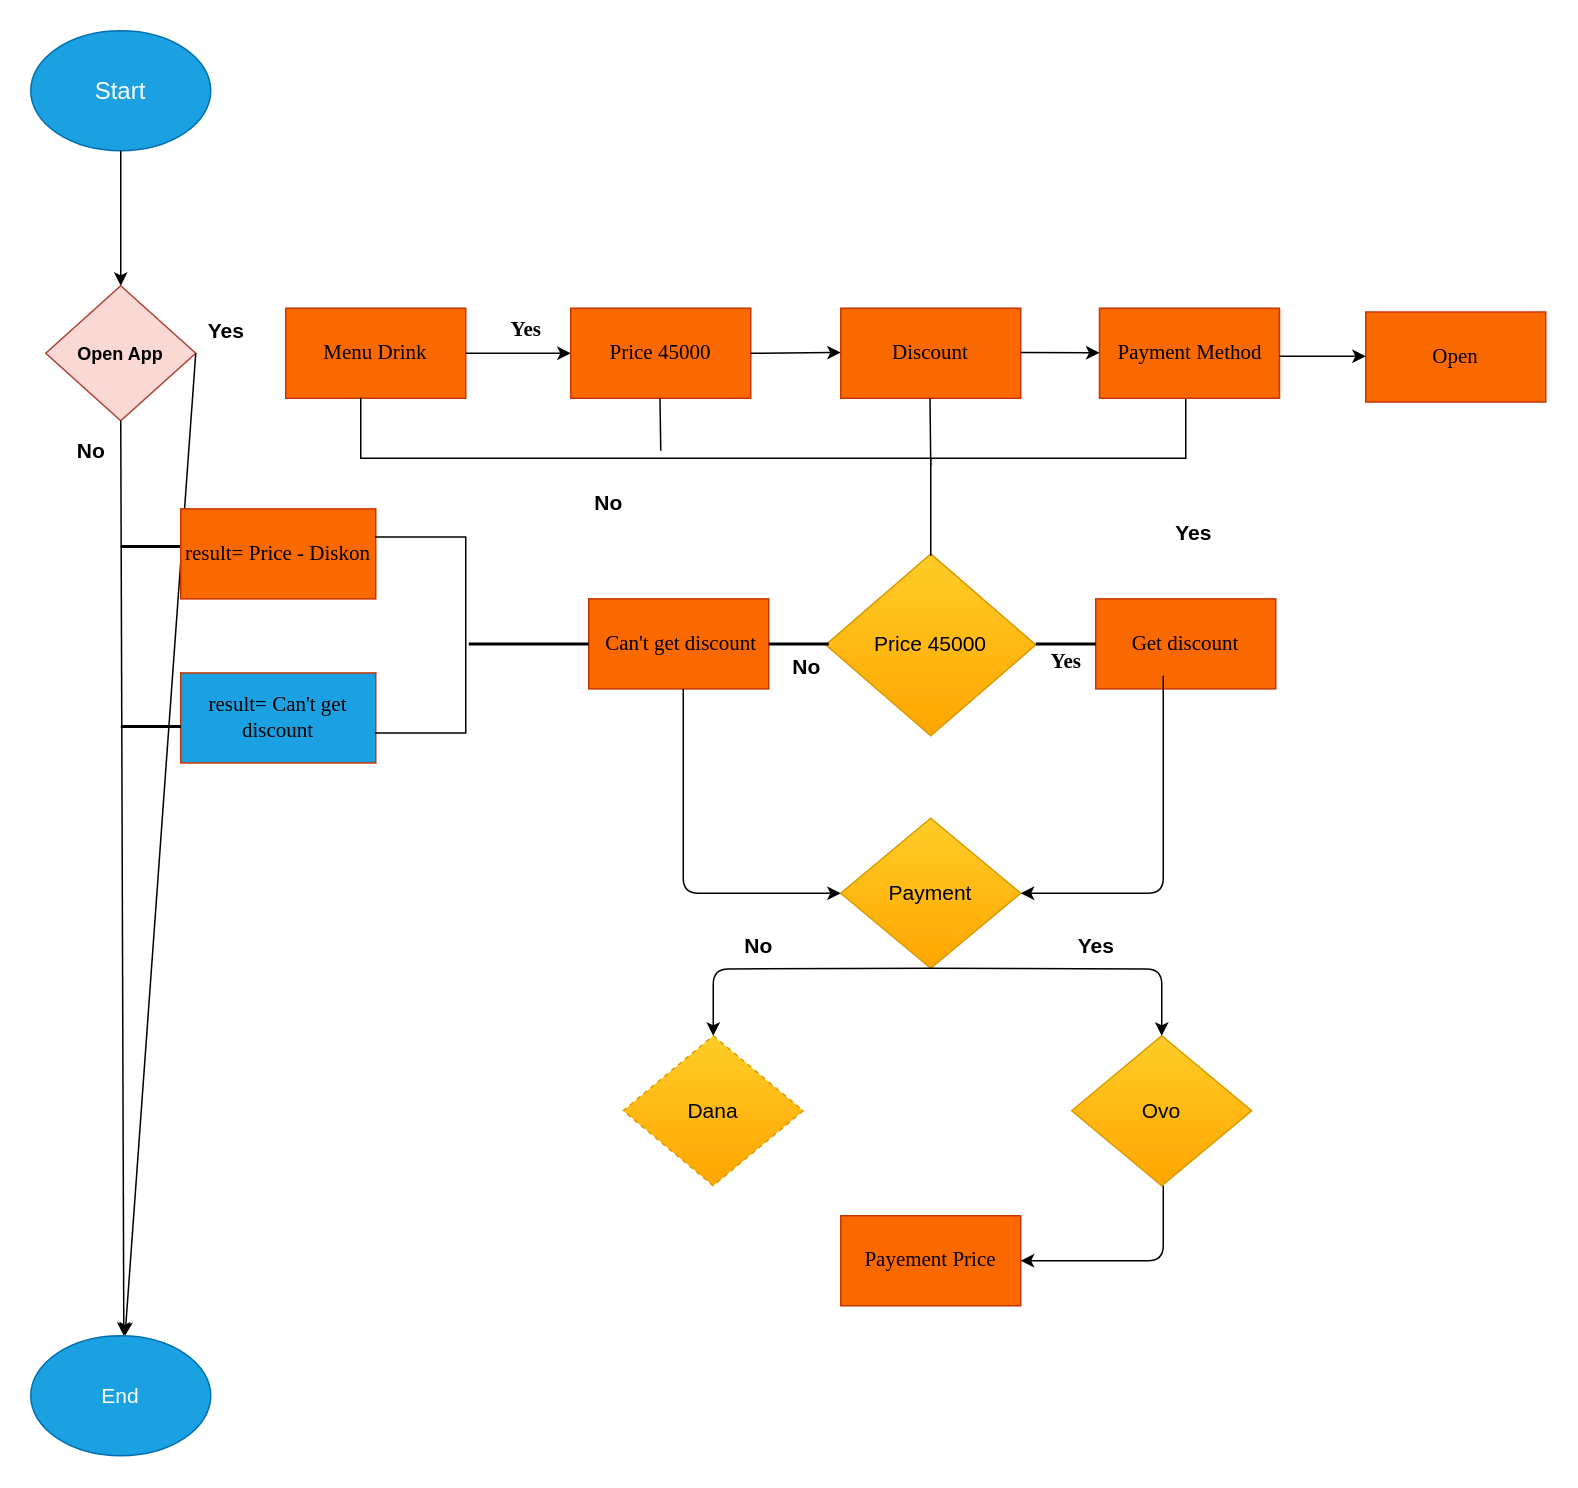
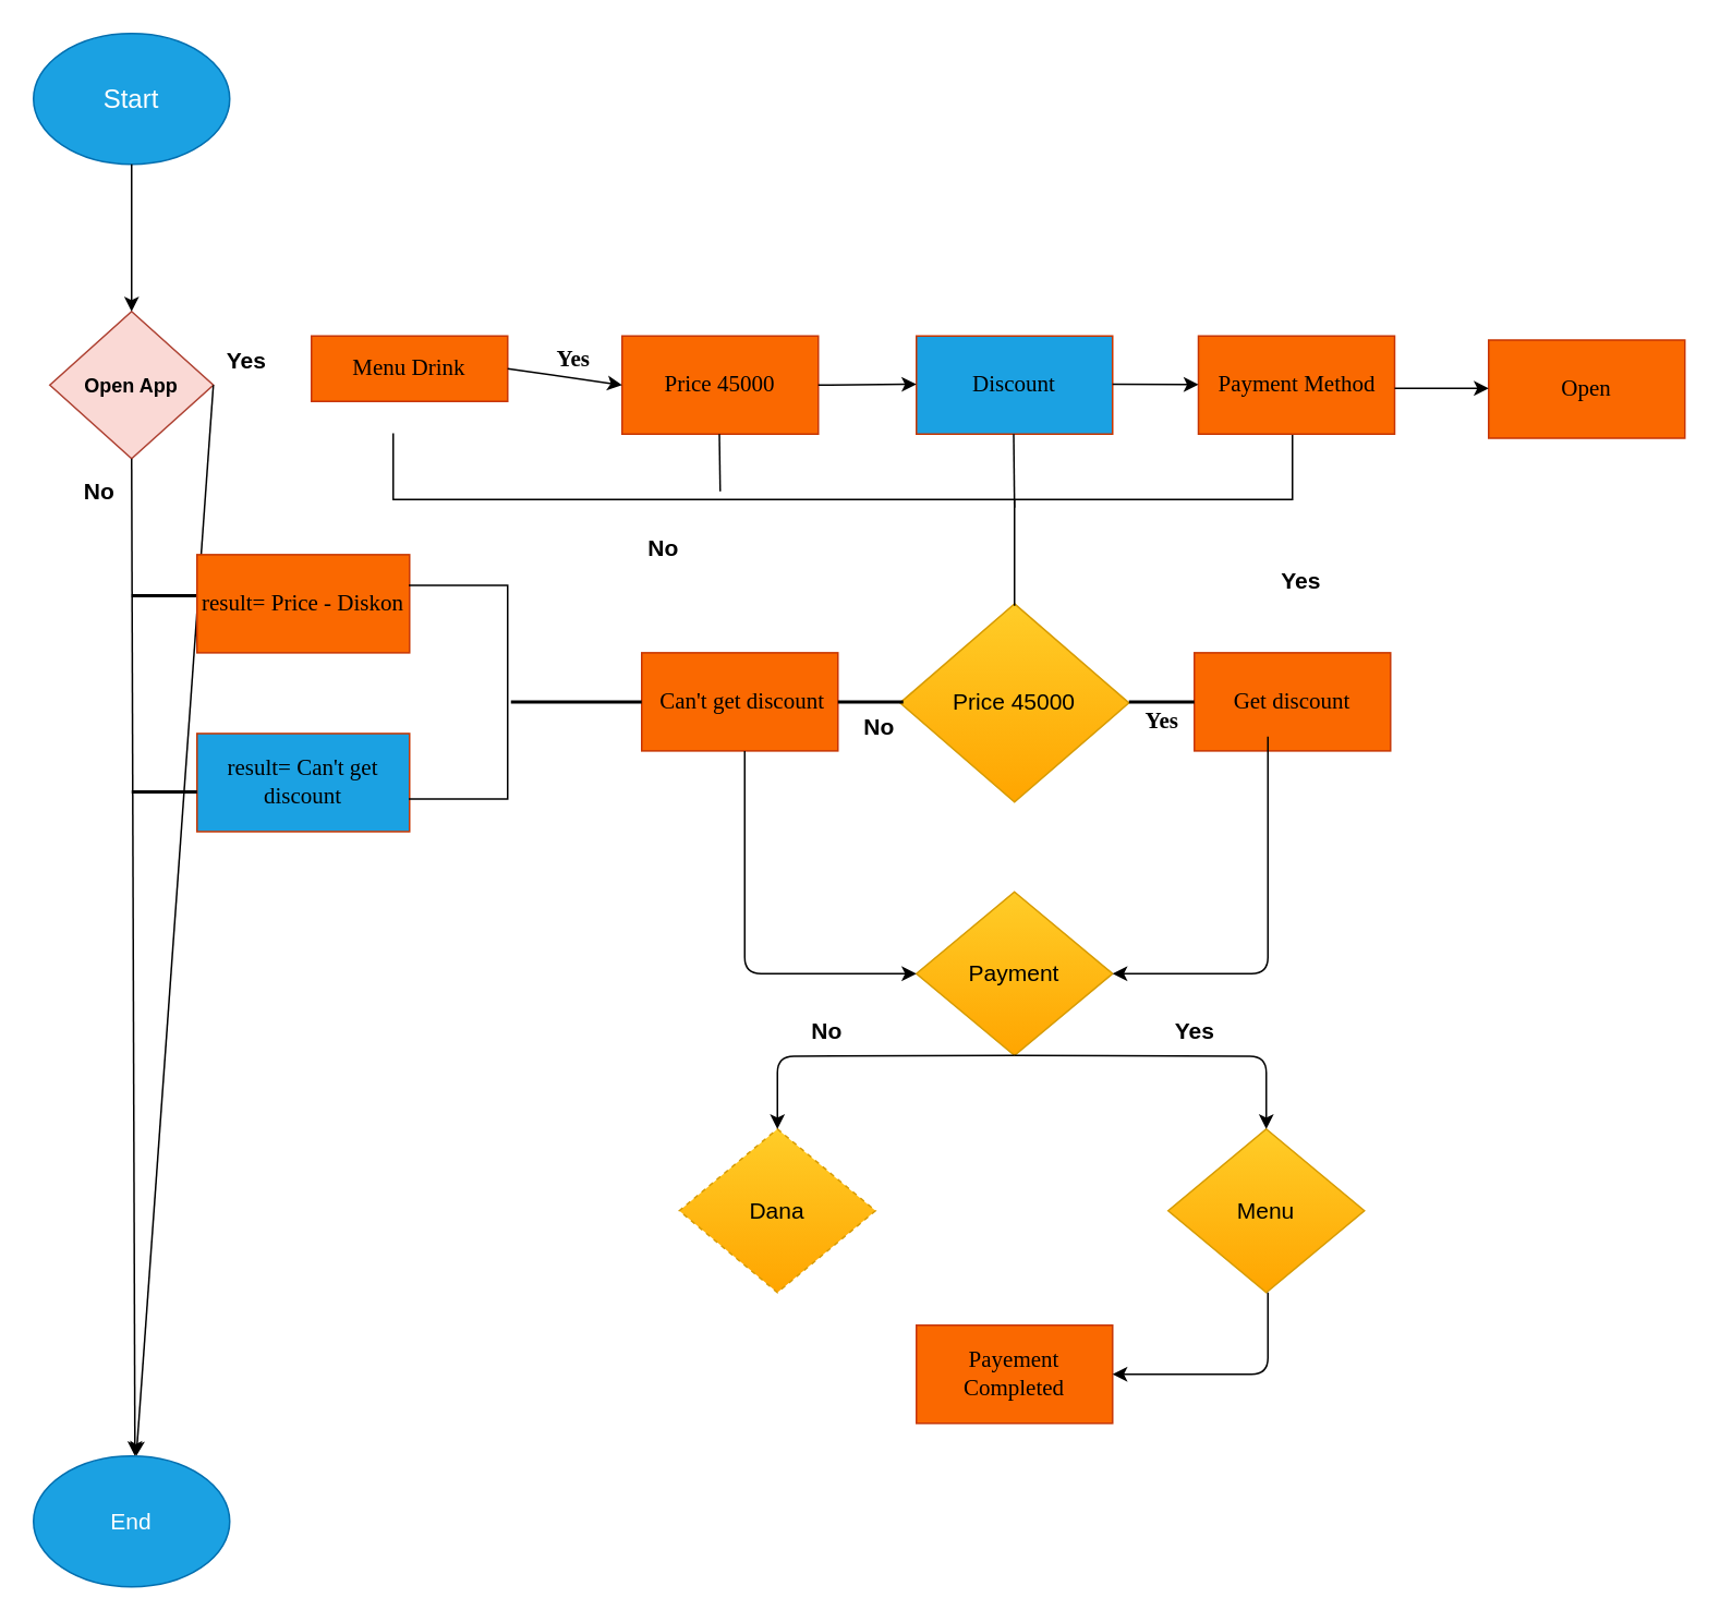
  <mxCell id="0" />
  <mxCell id="1" parent="0" />
  <mxCell id="2" value="&lt;font size=&quot;3&quot;&gt;Start&lt;br&gt;&lt;/font&gt;" style="ellipse;whiteSpace=wrap;html=1;fillColor=#1ba1e2;strokeColor=#006EAF;align=center;fontColor=#ffffff;" vertex="1" parent="1"><mxGeometry x="20" y="20" width="120" height="80" as="geometry" /></mxCell>
  <mxCell id="3" value="&lt;span style=&quot;font-size: 12px&quot;&gt;&lt;b&gt;Open App&lt;/b&gt;&lt;/span&gt;" style="rhombus;whiteSpace=wrap;html=1;fontSize=14;fillColor=#fad9d5;strokeColor=#ae4132;align=center;" vertex="1" parent="1"><mxGeometry x="30" y="190" width="100" height="90" as="geometry" /></mxCell>
  <mxCell id="4" value="" style="endArrow=classic;html=1;fontSize=14;entryX=0.5;entryY=0;entryDx=0;entryDy=0;" edge="1" parent="1" target="3"><mxGeometry width="50" height="50" relative="1" as="geometry"><mxPoint x="80" y="100" as="sourcePoint" /><mxPoint x="60" y="190" as="targetPoint" /></mxGeometry></mxCell>
  <mxCell id="5" value="&lt;b&gt;No&lt;/b&gt;" style="text;html=1;align=center;verticalAlign=middle;resizable=0;points=[];autosize=1;strokeColor=none;fillColor=none;fontSize=14;" vertex="1" parent="1"><mxGeometry x="45" y="290" width="30" height="20" as="geometry" /></mxCell>
  <mxCell id="6" value="&lt;b&gt;Yes&lt;/b&gt;" style="text;html=1;align=center;verticalAlign=middle;resizable=0;points=[];autosize=1;strokeColor=none;fillColor=none;fontSize=14;" vertex="1" parent="1"><mxGeometry x="130" y="210" width="40" height="20" as="geometry" /></mxCell>
  <mxCell id="7" value="" style="endArrow=classic;html=1;fontSize=14;exitX=1;exitY=0.5;exitDx=0;exitDy=0;" edge="1" parent="1" source="3" target="40"><mxGeometry width="50" height="50" relative="1" as="geometry"><mxPoint x="160" y="250" as="sourcePoint" /><mxPoint x="160" y="235" as="targetPoint" /></mxGeometry></mxCell>
- <mxCell id="8" value="Menu Drink" style="rounded=0;whiteSpace=wrap;html=1;fontFamily=Verdana;fontSize=14;fillColor=#fa6800;strokeColor=#C73500;fontColor=#000000;" vertex="1" parent="1"><mxGeometry x="190" y="205" width="120" height="60" as="geometry" /></mxCell>
+ <mxCell id="8" value="Menu Drink" style="rounded=0;whiteSpace=wrap;html=1;fontFamily=Verdana;fontSize=14;fillColor=#fa6800;strokeColor=#C73500;fontColor=#000000;" vertex="1" parent="1"><mxGeometry x="190" y="205" width="120" height="40" as="geometry" /></mxCell>
  <mxCell id="9" value="Price 45000" style="rounded=0;whiteSpace=wrap;html=1;fontFamily=Verdana;fontSize=14;fillColor=#fa6800;strokeColor=#C73500;fontColor=#000000;" vertex="1" parent="1"><mxGeometry x="380" y="205" width="120" height="60" as="geometry" /></mxCell>
  <mxCell id="10" value="&lt;b&gt;Yes&lt;/b&gt;" style="text;html=1;align=center;verticalAlign=middle;resizable=0;points=[];autosize=1;strokeColor=none;fillColor=none;fontSize=14;fontFamily=Verdana;" vertex="1" parent="1"><mxGeometry x="330" y="210" width="40" height="20" as="geometry" /></mxCell>
  <mxCell id="11" value="" style="endArrow=classic;html=1;fontSize=14;exitX=1;exitY=0.5;exitDx=0;exitDy=0;" edge="1" parent="1" source="8"><mxGeometry width="50" height="50" relative="1" as="geometry"><mxPoint x="360" y="235" as="sourcePoint" /><mxPoint x="380" y="235" as="targetPoint" /></mxGeometry></mxCell>
  <mxCell id="12" value="Price 45000" style="rhombus;whiteSpace=wrap;html=1;fontSize=14;fillColor=#ffcd28;strokeColor=#d79b00;gradientColor=#ffa500;" vertex="1" parent="1"><mxGeometry x="550" y="368.75" width="140" height="121.25" as="geometry" /></mxCell>
  <mxCell id="13" value="&lt;b&gt;Yes&lt;/b&gt;" style="text;html=1;align=center;verticalAlign=middle;resizable=0;points=[];autosize=1;strokeColor=none;fillColor=none;fontSize=14;" vertex="1" parent="1"><mxGeometry x="775" y="345" width="40" height="20" as="geometry" /></mxCell>
  <mxCell id="14" value="&lt;b&gt;No&lt;/b&gt;" style="text;html=1;align=center;verticalAlign=middle;resizable=0;points=[];autosize=1;strokeColor=none;fillColor=none;fontSize=14;" vertex="1" parent="1"><mxGeometry x="390" y="325" width="30" height="20" as="geometry" /></mxCell>
  <mxCell id="15" value="" style="shape=partialRectangle;whiteSpace=wrap;html=1;bottom=1;right=1;left=1;top=0;fillColor=none;routingCenterX=-0.5;fontSize=14;" vertex="1" parent="1"><mxGeometry x="240" y="265" width="550" height="40" as="geometry" /></mxCell>
  <mxCell id="16" value="" style="group" vertex="1" connectable="0" parent="1"><mxGeometry x="392" y="398.75" width="180" height="60" as="geometry" /></mxCell>
  <mxCell id="17" value="&amp;nbsp;Can't get discount" style="rounded=0;whiteSpace=wrap;html=1;fontFamily=Verdana;fontSize=14;fillColor=#fa6800;strokeColor=#C73500;fontColor=#000000;" vertex="1" parent="16"><mxGeometry width="120" height="60" as="geometry" /></mxCell>
  <mxCell id="18" value="" style="line;strokeWidth=2;html=1;fontFamily=Verdana;fontSize=10;" vertex="1" parent="16"><mxGeometry x="120" y="25" width="40" height="10" as="geometry" /></mxCell>
  <mxCell id="19" value="&lt;b&gt;No&lt;/b&gt;" style="text;html=1;align=center;verticalAlign=middle;resizable=0;points=[];autosize=1;strokeColor=none;fillColor=none;fontSize=14;" vertex="1" parent="16"><mxGeometry x="130" y="35" width="30" height="20" as="geometry" /></mxCell>
  <mxCell id="20" value="" style="group" vertex="1" connectable="0" parent="1"><mxGeometry x="690" y="398.75" width="177" height="60" as="geometry" /></mxCell>
  <mxCell id="21" value="Get discount" style="rounded=0;whiteSpace=wrap;html=1;fontFamily=Verdana;fontSize=14;fillColor=#fa6800;strokeColor=#C73500;fontColor=#000000;" vertex="1" parent="20"><mxGeometry x="40" width="120" height="60" as="geometry" /></mxCell>
  <mxCell id="22" value="" style="line;strokeWidth=2;html=1;fontFamily=Verdana;fontSize=10;" vertex="1" parent="20"><mxGeometry y="27.5" width="40" height="5" as="geometry" /></mxCell>
  <mxCell id="23" value="&lt;b&gt;Yes&lt;/b&gt;" style="text;html=1;align=center;verticalAlign=middle;resizable=0;points=[];autosize=1;strokeColor=none;fillColor=none;fontSize=14;fontFamily=Verdana;" vertex="1" parent="20"><mxGeometry y="32.5" width="40" height="20" as="geometry" /></mxCell>
  <mxCell id="24" value="Payment Method" style="rounded=0;whiteSpace=wrap;html=1;fontFamily=Verdana;fontSize=14;fillColor=#fa6800;strokeColor=#C73500;fontColor=#000000;" vertex="1" parent="1"><mxGeometry x="732.5" y="205" width="120" height="60" as="geometry" /></mxCell>
- <mxCell id="25" value="Discount" style="rounded=0;whiteSpace=wrap;html=1;fontFamily=Verdana;fontSize=14;fillColor=#fa6800;strokeColor=#C73500;fontColor=#000000;" vertex="1" parent="1"><mxGeometry x="560" y="205" width="120" height="60" as="geometry" /></mxCell>
+ <mxCell id="25" value="Discount" style="rounded=0;whiteSpace=wrap;html=1;fontFamily=Verdana;fontSize=14;fillColor=#1ba1e2;strokeColor=#C73500;fontColor=#000000;" vertex="1" parent="1"><mxGeometry x="560" y="205" width="120" height="60" as="geometry" /></mxCell>
  <mxCell id="26" value="" style="endArrow=classic;html=1;fontSize=14;" edge="1" parent="1"><mxGeometry width="50" height="50" relative="1" as="geometry"><mxPoint x="500" y="235" as="sourcePoint" /><mxPoint x="560" y="234.5" as="targetPoint" /></mxGeometry></mxCell>
  <mxCell id="27" value="" style="endArrow=classic;html=1;fontSize=14;exitX=1;exitY=0.5;exitDx=0;exitDy=0;" edge="1" parent="1" target="24"><mxGeometry width="50" height="50" relative="1" as="geometry"><mxPoint x="680" y="234.5" as="sourcePoint" /><mxPoint x="730" y="235" as="targetPoint" /></mxGeometry></mxCell>
  <mxCell id="28" value="" style="endArrow=none;html=1;fontSize=14;" edge="1" parent="1"><mxGeometry width="50" height="50" relative="1" as="geometry"><mxPoint x="620" y="310" as="sourcePoint" /><mxPoint x="619.5" y="265" as="targetPoint" /></mxGeometry></mxCell>
  <mxCell id="29" value="" style="endArrow=none;html=1;fontSize=14;" edge="1" parent="1"><mxGeometry width="50" height="50" relative="1" as="geometry"><mxPoint x="440" y="300" as="sourcePoint" /><mxPoint x="439.5" y="265" as="targetPoint" /></mxGeometry></mxCell>
  <mxCell id="30" value="" style="endArrow=none;html=1;fontSize=14;" edge="1" parent="1"><mxGeometry width="50" height="50" relative="1" as="geometry"><mxPoint x="620" y="370" as="sourcePoint" /><mxPoint x="620" y="305" as="targetPoint" /></mxGeometry></mxCell>
  <mxCell id="31" value="Open" style="rounded=0;whiteSpace=wrap;html=1;fontFamily=Verdana;fontSize=14;fillColor=#fa6800;strokeColor=#C73500;fontColor=#000000;" vertex="1" parent="1"><mxGeometry x="910" y="207.5" width="120" height="60" as="geometry" /></mxCell>
  <mxCell id="32" value="" style="endArrow=classic;html=1;fontSize=14;exitX=1;exitY=0.5;exitDx=0;exitDy=0;" edge="1" parent="1"><mxGeometry width="50" height="50" relative="1" as="geometry"><mxPoint x="852.5" y="237" as="sourcePoint" /><mxPoint x="910" y="237" as="targetPoint" /></mxGeometry></mxCell>
  <mxCell id="33" value="" style="line;strokeWidth=2;html=1;fontFamily=Verdana;fontSize=10;" vertex="1" parent="1"><mxGeometry x="80" y="358.75" width="40" height="10" as="geometry" /></mxCell>
  <mxCell id="34" value="result= Price - Diskon" style="rounded=0;whiteSpace=wrap;html=1;fontFamily=Verdana;fontSize=14;fillColor=#fa6800;strokeColor=#C73500;fontColor=#000000;" vertex="1" parent="1"><mxGeometry x="120" y="338.75" width="130" height="60" as="geometry" /></mxCell>
  <mxCell id="35" value="result= Can't get discount" style="rounded=0;whiteSpace=wrap;html=1;fontFamily=Verdana;fontSize=14;fillColor=#1ba1e2;strokeColor=#C73500;fontColor=#000000;" vertex="1" parent="1"><mxGeometry x="120" y="448.13" width="130" height="60" as="geometry" /></mxCell>
  <mxCell id="36" value="" style="shape=partialRectangle;whiteSpace=wrap;html=1;bottom=1;right=1;left=1;top=0;fillColor=none;routingCenterX=-0.5;fontSize=14;rotation=-90;" vertex="1" parent="1"><mxGeometry x="214.69" y="392.82" width="130.63" height="60" as="geometry" /></mxCell>
  <mxCell id="37" value="" style="line;strokeWidth=2;html=1;fontFamily=Verdana;fontSize=10;" vertex="1" parent="1"><mxGeometry x="312" y="423.75" width="80" height="10" as="geometry" /></mxCell>
  <mxCell id="38" value="" style="line;strokeWidth=2;html=1;fontFamily=Verdana;fontSize=10;" vertex="1" parent="1"><mxGeometry x="80" y="478.75" width="40" height="10" as="geometry" /></mxCell>
  <mxCell id="39" value="" style="endArrow=classic;html=1;fontSize=14;exitX=0.5;exitY=1;exitDx=0;exitDy=0;entryX=0.567;entryY=0;entryDx=0;entryDy=0;entryPerimeter=0;" edge="1" parent="1"><mxGeometry width="50" height="50" relative="1" as="geometry"><mxPoint x="80" y="280" as="sourcePoint" /><mxPoint x="82.04" y="890" as="targetPoint" /></mxGeometry></mxCell>
  <mxCell id="40" value="End" style="ellipse;whiteSpace=wrap;html=1;fontSize=14;fillColor=#1ba1e2;strokeColor=#006EAF;fontColor=#ffffff;" vertex="1" parent="1"><mxGeometry x="20" y="890" width="120" height="80" as="geometry" /></mxCell>
  <mxCell id="41" value="Payment" style="rhombus;whiteSpace=wrap;html=1;fontSize=14;fillColor=#ffcd28;strokeColor=#d79b00;gradientColor=#ffa500;" vertex="1" parent="1"><mxGeometry x="560" y="545" width="120" height="100" as="geometry" /></mxCell>
  <mxCell id="42" value="Dana" style="rhombus;whiteSpace=wrap;html=1;fontSize=14;fillColor=#ffcd28;strokeColor=#d79b00;gradientColor=#ffa500;dashed=1;" vertex="1" parent="1"><mxGeometry x="415" y="690" width="120" height="100" as="geometry" /></mxCell>
- <mxCell id="43" value="Payement Price" style="rounded=0;whiteSpace=wrap;html=1;fontFamily=Verdana;fontSize=14;fillColor=#fa6800;strokeColor=#C73500;fontColor=#000000;" vertex="1" parent="1"><mxGeometry x="560" y="810" width="120" height="60" as="geometry" /></mxCell>
- <mxCell id="44" value="Ovo" style="rhombus;whiteSpace=wrap;html=1;fontSize=14;fillColor=#ffcd28;strokeColor=#d79b00;gradientColor=#ffa500;" vertex="1" parent="1"><mxGeometry x="714" y="690" width="120" height="100" as="geometry" /></mxCell>
+ <mxCell id="43" value="Payement Completed" style="rounded=0;whiteSpace=wrap;html=1;fontFamily=Verdana;fontSize=14;fillColor=#fa6800;strokeColor=#C73500;fontColor=#000000;" vertex="1" parent="1"><mxGeometry x="560" y="810" width="120" height="60" as="geometry" /></mxCell>
+ <mxCell id="44" value="Menu" style="rhombus;whiteSpace=wrap;html=1;fontSize=14;fillColor=#ffcd28;strokeColor=#d79b00;gradientColor=#ffa500;" vertex="1" parent="1"><mxGeometry x="714" y="690" width="120" height="100" as="geometry" /></mxCell>
  <mxCell id="45" value="" style="edgeStyle=orthogonalEdgeStyle;endArrow=classic;html=1;fontSize=14;" edge="1" parent="1" target="44"><mxGeometry width="50" height="50" relative="1" as="geometry"><mxPoint x="620" y="645" as="sourcePoint" /><mxPoint x="650" y="725" as="targetPoint" /></mxGeometry></mxCell>
  <mxCell id="46" value="" style="edgeStyle=orthogonalEdgeStyle;endArrow=classic;html=1;fontSize=14;entryX=0.5;entryY=0;entryDx=0;entryDy=0;" edge="1" parent="1" target="42"><mxGeometry width="50" height="50" relative="1" as="geometry"><mxPoint x="620" y="645" as="sourcePoint" /><mxPoint x="530" y="680" as="targetPoint" /></mxGeometry></mxCell>
  <mxCell id="47" value="" style="edgeStyle=elbowEdgeStyle;elbow=horizontal;endArrow=classic;html=1;fontSize=14;entryX=1;entryY=0.5;entryDx=0;entryDy=0;" edge="1" parent="1" target="43"><mxGeometry width="50" height="50" relative="1" as="geometry"><mxPoint x="775" y="790" as="sourcePoint" /><mxPoint x="570" y="960" as="targetPoint" /><Array as="points"><mxPoint x="775" y="970" /></Array></mxGeometry></mxCell>
  <mxCell id="48" value="&lt;b&gt;Yes&lt;/b&gt;" style="text;html=1;align=center;verticalAlign=middle;resizable=0;points=[];autosize=1;strokeColor=none;fillColor=none;fontSize=14;" vertex="1" parent="1"><mxGeometry x="710" y="620" width="40" height="20" as="geometry" /></mxCell>
  <mxCell id="49" value="&lt;b&gt;No&lt;/b&gt;" style="text;html=1;align=center;verticalAlign=middle;resizable=0;points=[];autosize=1;strokeColor=none;fillColor=none;fontSize=14;" vertex="1" parent="1"><mxGeometry x="490" y="620" width="30" height="20" as="geometry" /></mxCell>
  <mxCell id="50" value="" style="edgeStyle=elbowEdgeStyle;elbow=horizontal;endArrow=classic;html=1;fontSize=14;entryX=1;entryY=0.5;entryDx=0;entryDy=0;" edge="1" parent="1"><mxGeometry width="50" height="50" relative="1" as="geometry"><mxPoint x="775" y="450" as="sourcePoint" /><mxPoint x="680" y="595" as="targetPoint" /><Array as="points"><mxPoint x="775" y="725" /></Array></mxGeometry></mxCell>
  <mxCell id="51" value="" style="edgeStyle=elbowEdgeStyle;elbow=horizontal;endArrow=classic;html=1;fontSize=14;entryX=0;entryY=0.5;entryDx=0;entryDy=0;" edge="1" parent="1" target="41"><mxGeometry width="50" height="50" relative="1" as="geometry"><mxPoint x="455" y="458.75" as="sourcePoint" /><mxPoint x="535" y="558.75" as="targetPoint" /><Array as="points"><mxPoint x="455" y="563.75" /></Array></mxGeometry></mxCell>
